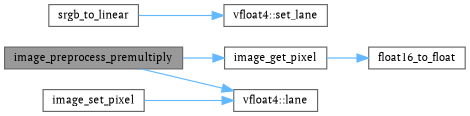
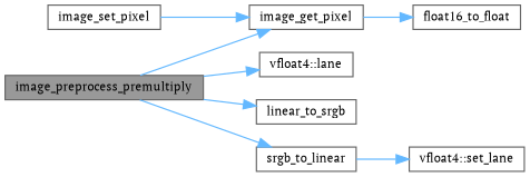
  digraph {
    fontname="PT Serif"
    rankdir=LR
    node [color=grey40 fillcolor=white fontname="PT Serif" fontsize=10 shape=box style=filled]
    edge [color=steelblue1 fontname="PT Serif" fontsize=10 labelfontname=Helvetica labelfontsize=10 style=solid]
    n1 [color=gray40 fillcolor=grey60 fontcolor=black height=0.2 label=image_preprocess_premultiply width=0.4]
    n2 [height=0.2 label=image_get_pixel width=0.4]
    n3 [height=0.2 label="vfloat4::lane" width=0.4]
+   n4 [height=0.2 label=linear_to_srgb width=0.4]
    n5 [height=0.2 label=srgb_to_linear width=0.4]
    n6 [height=0.2 label=float16_to_float width=0.4]
    n7 [height=0.2 label=image_set_pixel width=0.4]
    n8 [height=0.2 label="vfloat4::set_lane" width=0.4]
    n1 -> n2
    n1 -> n3
+   n1 -> n4
+   n1 -> n5
    n2 -> n6
    n5 -> n8
-   n7 -> n3
+   n7 -> n2
  }
